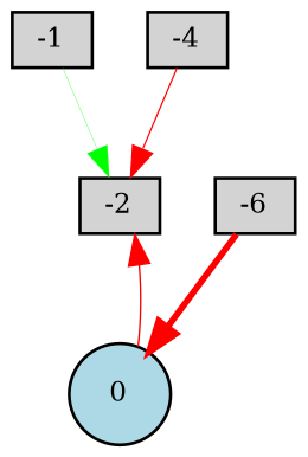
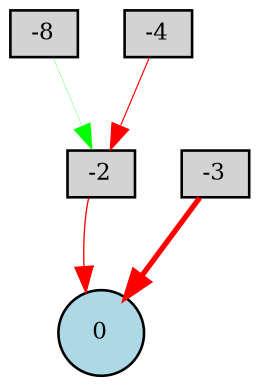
  digraph {
    node [fillcolor=lightgray fontsize=9 shape=box style=filled]
    edge [color=red style=solid]
-   -1 [height=0.2 width=0.2]
+   -1 [height=0.2 width=0.2 label=-8]
    -2 [height=0.2 width=0.2]
    0 [fillcolor=lightblue height=0.2 shape=circle width=0.2]
-   -3 [height=0.2 width=0.2 label=-6]
+   -3 [height=0.2 width=0.2]
    -4 [height=0.2 width=0.2]
    -1 -> -2 [color=green penwidth=0.11247061803505522]
-   0 -> -2 [penwidth=0.5144019950783788]
+   -2 -> 0 [penwidth=0.5144019950783788]
    -3 -> 0 [penwidth=2.0541164176989746]
    -4 -> -2 [penwidth=0.4499016259102575]
  }
